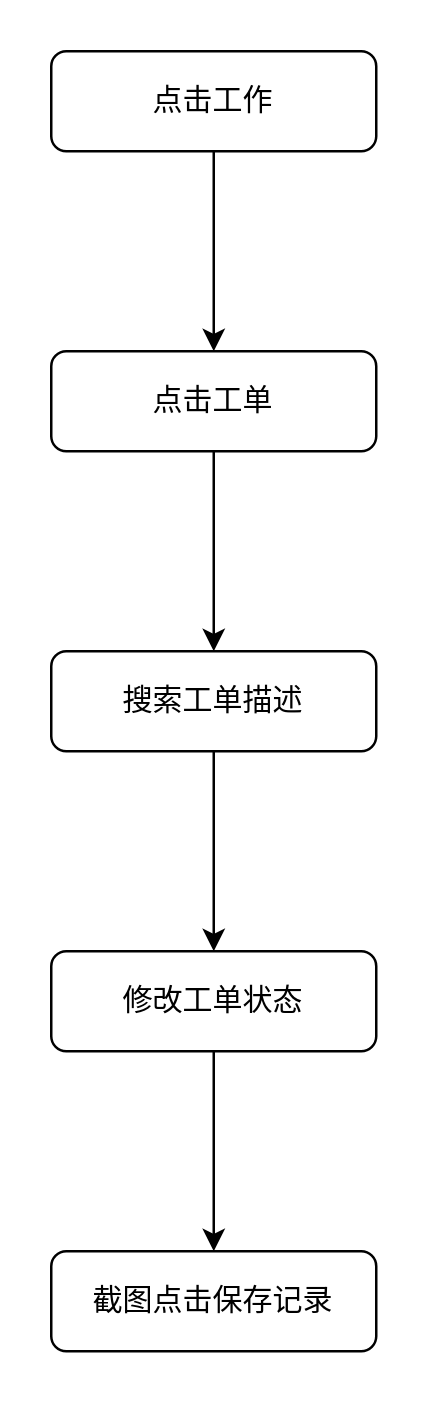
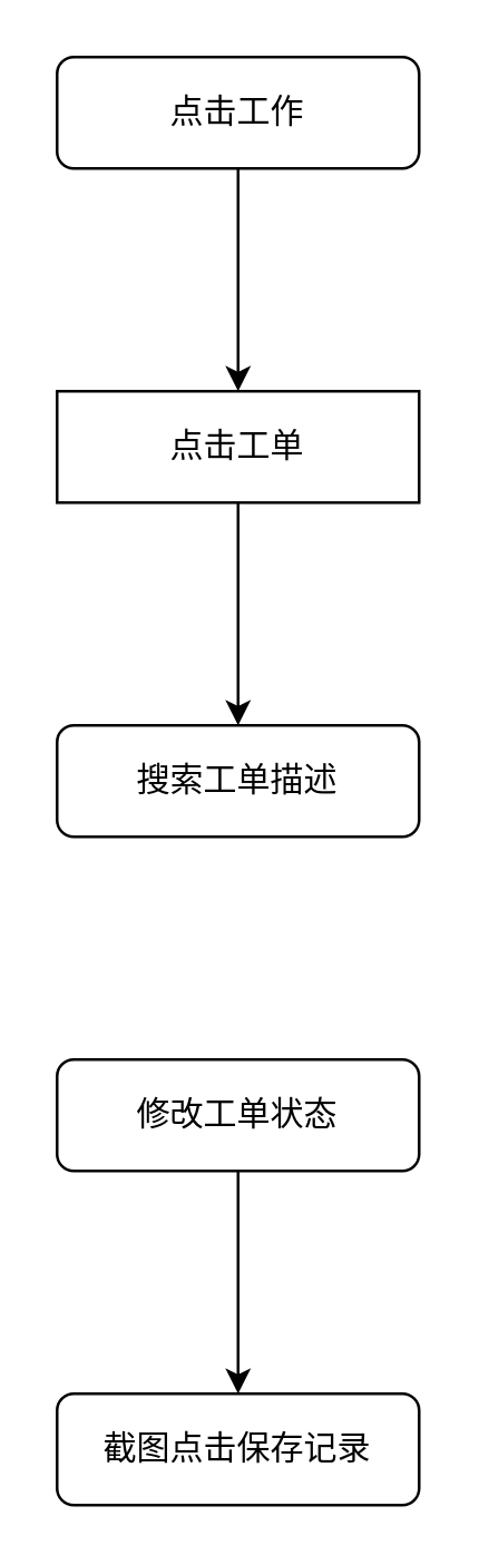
  <mxCell id="0" />
  <mxCell id="1" parent="0" />
  <mxCell id="2" value="" style="edgeStyle=orthogonalEdgeStyle;rounded=0;orthogonalLoop=1;jettySize=auto;html=1;" edge="1" parent="1" source="3" target="5"><mxGeometry relative="1" as="geometry" /></mxCell>
  <mxCell id="3" value="点击工作" style="rounded=1;whiteSpace=wrap;html=1;" vertex="1" parent="1"><mxGeometry x="20" y="20" width="130" height="40" as="geometry" /></mxCell>
  <mxCell id="4" value="" style="edgeStyle=orthogonalEdgeStyle;rounded=0;orthogonalLoop=1;jettySize=auto;html=1;" edge="1" parent="1" source="5" target="7"><mxGeometry relative="1" as="geometry" /></mxCell>
- <mxCell id="5" value="点击工单" style="rounded=1;whiteSpace=wrap;html=1;" vertex="1" parent="1"><mxGeometry x="20" y="140" width="130" height="40" as="geometry" /></mxCell>
- <mxCell id="6" value="" style="edgeStyle=orthogonalEdgeStyle;rounded=0;orthogonalLoop=1;jettySize=auto;html=1;" edge="1" parent="1" source="7" target="9"><mxGeometry relative="1" as="geometry" /></mxCell>
+ <mxCell id="5" value="点击工单" style="whiteSpace=wrap;html=1;rounded=0;" vertex="1" parent="1"><mxGeometry x="20" y="140" width="130" height="40" as="geometry" /></mxCell>
  <mxCell id="7" value="搜索工单描述" style="rounded=1;whiteSpace=wrap;html=1;" vertex="1" parent="1"><mxGeometry x="20" y="260" width="130" height="40" as="geometry" /></mxCell>
  <mxCell id="8" value="" style="edgeStyle=orthogonalEdgeStyle;rounded=0;orthogonalLoop=1;jettySize=auto;html=1;" edge="1" parent="1" source="9" target="10"><mxGeometry relative="1" as="geometry" /></mxCell>
  <mxCell id="9" value="修改工单状态" style="rounded=1;whiteSpace=wrap;html=1;" vertex="1" parent="1"><mxGeometry x="20" y="380" width="130" height="40" as="geometry" /></mxCell>
  <mxCell id="10" value="截图点击保存记录" style="rounded=1;whiteSpace=wrap;html=1;" vertex="1" parent="1"><mxGeometry x="20" y="500" width="130" height="40" as="geometry" /></mxCell>
